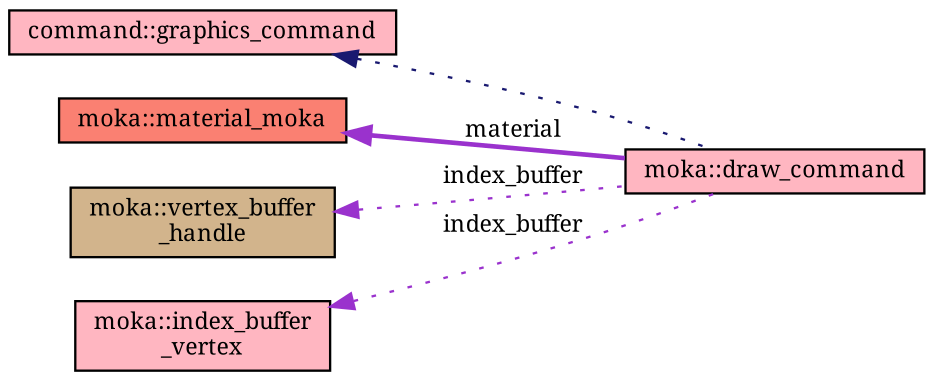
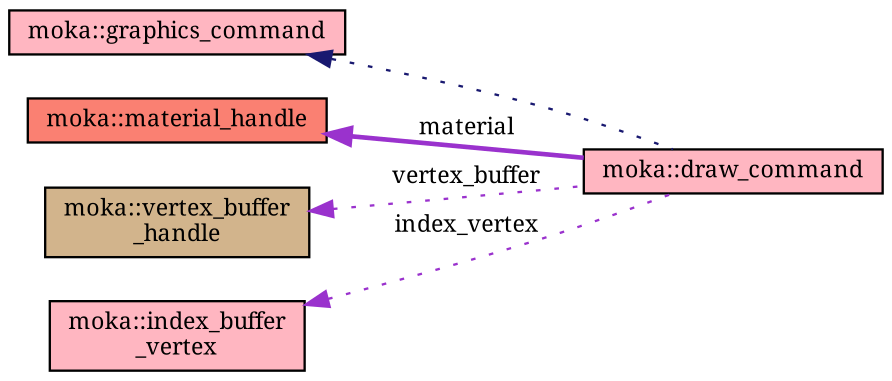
  digraph {
    fontname="Noto Serif"
    rankdir=LR
    node [color=black fillcolor=lightpink fontname="Noto Serif" fontsize=10 shape=record style=filled]
    edge [color=darkorchid3 dir=back fontname="Noto Serif" fontsize=10 labelfontname=Helvetica labelfontsize=10 style=dotted]
    n1 [fontcolor=black height=0.2 label="moka::draw_command" width=0.4]
-   n2 [height=0.2 label="command::graphics_command" width=0.4]
-   n3 [fillcolor=salmon height=0.2 label="moka::material_moka" width=0.4]
+   n2 [height=0.2 label="moka::graphics_command" width=0.4]
+   n3 [fillcolor=salmon height=0.2 label="moka::material_handle" width=0.4]
    n4 [fillcolor=tan height=0.2 label="moka::vertex_buffer\l_handle" width=0.4]
    n5 [height=0.2 label="moka::index_buffer\l_vertex" width=0.4]
    n2 -> n1 [color=midnightblue]
    n3 -> n1 [label=" material" style=bold]
-   n4 -> n1 [label=" index_buffer"]
-   n5 -> n1 [label=" index_buffer"]
+   n4 -> n1 [label=" vertex_buffer"]
+   n5 -> n1 [label=" index_vertex"]
  }
